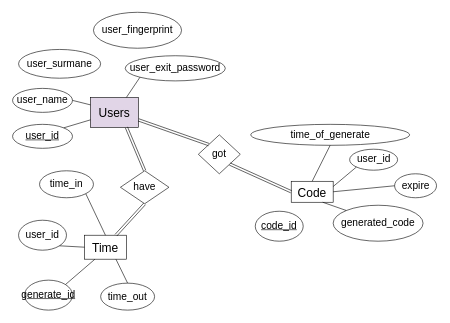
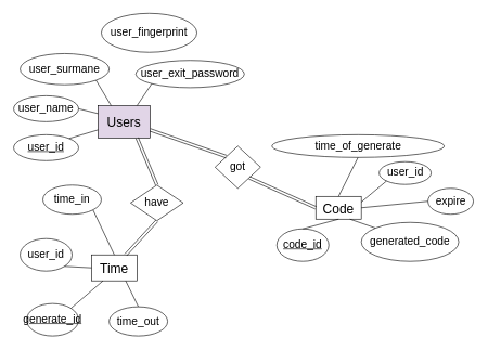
  <mxCell id="0" />
  <mxCell id="1" parent="0" />
  <mxCell id="2" value="&lt;font style=&quot;font-size: 20px&quot;&gt;Users&lt;/font&gt;" style="rounded=0;whiteSpace=wrap;html=1;fillColor=#e1d5e7;" parent="1" vertex="1"><mxGeometry x="150" y="162" width="80" height="50" as="geometry" /></mxCell>
  <mxCell id="3" value="&lt;u&gt;&lt;font style=&quot;font-size: 17px&quot;&gt;user_id&lt;/font&gt;&lt;/u&gt;" style="ellipse;whiteSpace=wrap;html=1;" parent="1" vertex="1"><mxGeometry x="20" y="207" width="100" height="40" as="geometry" /></mxCell>
  <mxCell id="4" value="&lt;font style=&quot;font-size: 17px&quot;&gt;user_name&lt;/font&gt;" style="ellipse;whiteSpace=wrap;html=1;" parent="1" vertex="1"><mxGeometry x="20" y="147" width="100" height="40" as="geometry" /></mxCell>
  <mxCell id="5" value="&lt;font style=&quot;font-size: 17px&quot;&gt;user_surmane&lt;/font&gt;" style="ellipse;whiteSpace=wrap;html=1;" parent="1" vertex="1"><mxGeometry x="30" y="82" width="137" height="48" as="geometry" /></mxCell>
  <mxCell id="6" value="&lt;font style=&quot;font-size: 17px&quot;&gt;user_fingerprint&lt;/font&gt;" style="ellipse;whiteSpace=wrap;html=1;" parent="1" vertex="1"><mxGeometry x="155" y="20" width="147" height="60" as="geometry" /></mxCell>
  <mxCell id="7" value="&lt;font style=&quot;font-size: 17px&quot;&gt;user_id&lt;/font&gt;" style="ellipse;whiteSpace=wrap;html=1;" parent="1" vertex="1"><mxGeometry x="30" y="367" width="80" height="50" as="geometry" /></mxCell>
  <mxCell id="8" value="&lt;font style=&quot;font-size: 20px&quot;&gt;Time&lt;/font&gt;" style="rounded=0;whiteSpace=wrap;html=1;" parent="1" vertex="1"><mxGeometry x="140" y="392" width="70" height="40" as="geometry" /></mxCell>
  <mxCell id="9" value="" style="endArrow=none;html=1;entryX=1;entryY=1;entryDx=0;entryDy=0;exitX=0;exitY=0.5;exitDx=0;exitDy=0;" parent="1" source="8" target="7" edge="1"><mxGeometry width="50" height="50" relative="1" as="geometry"><mxPoint x="250" y="282" as="sourcePoint" /><mxPoint x="40" y="432" as="targetPoint" /></mxGeometry></mxCell>
  <mxCell id="10" value="&lt;font style=&quot;font-size: 17px&quot;&gt;time_in&lt;/font&gt;" style="ellipse;whiteSpace=wrap;html=1;" parent="1" vertex="1"><mxGeometry x="65" y="284.5" width="90" height="45" as="geometry" /></mxCell>
  <mxCell id="11" value="&lt;font style=&quot;font-size: 17px&quot;&gt;time_out&lt;/font&gt;" style="ellipse;whiteSpace=wrap;html=1;" parent="1" vertex="1"><mxGeometry x="167" y="472" width="90" height="45" as="geometry" /></mxCell>
  <mxCell id="12" value="" style="endArrow=none;html=1;entryX=1;entryY=1;entryDx=0;entryDy=0;exitX=0.5;exitY=0;exitDx=0;exitDy=0;" parent="1" source="8" target="10" edge="1"><mxGeometry width="50" height="50" relative="1" as="geometry"><mxPoint x="50" y="462" as="sourcePoint" /><mxPoint x="100" y="412" as="targetPoint" /></mxGeometry></mxCell>
  <mxCell id="13" value="" style="endArrow=none;html=1;entryX=0.5;entryY=0;entryDx=0;entryDy=0;exitX=0.75;exitY=1;exitDx=0;exitDy=0;" parent="1" source="8" target="11" edge="1"><mxGeometry width="50" height="50" relative="1" as="geometry"><mxPoint x="220" y="452" as="sourcePoint" /><mxPoint x="270" y="402" as="targetPoint" /></mxGeometry></mxCell>
  <mxCell id="14" value="&lt;font style=&quot;font-size: 20px&quot;&gt;Code&lt;/font&gt;" style="rounded=0;whiteSpace=wrap;html=1;" parent="1" vertex="1"><mxGeometry x="485" y="302" width="70" height="35" as="geometry" /></mxCell>
  <mxCell id="15" value="&lt;u&gt;&lt;font style=&quot;font-size: 17px&quot;&gt;generate_id&lt;/font&gt;&lt;/u&gt;" style="ellipse;whiteSpace=wrap;html=1;" parent="1" vertex="1"><mxGeometry x="40" y="467" width="80" height="50" as="geometry" /></mxCell>
  <mxCell id="16" value="" style="endArrow=none;html=1;entryX=0.25;entryY=1;entryDx=0;entryDy=0;exitX=1;exitY=0;exitDx=0;exitDy=0;" parent="1" source="15" target="8" edge="1"><mxGeometry width="50" height="50" relative="1" as="geometry"><mxPoint x="160" y="522" as="sourcePoint" /><mxPoint x="210" y="472" as="targetPoint" /></mxGeometry></mxCell>
  <mxCell id="17" value="&lt;u&gt;&lt;font style=&quot;font-size: 17px&quot;&gt;code_id&lt;/font&gt;&lt;/u&gt;" style="ellipse;whiteSpace=wrap;html=1;" parent="1" vertex="1"><mxGeometry x="425" y="352" width="80" height="50" as="geometry" /></mxCell>
+ <mxCell id="18" value="" style="endArrow=none;html=1;entryX=0.5;entryY=1;entryDx=0;entryDy=0;exitX=0.5;exitY=0;exitDx=0;exitDy=0;" parent="1" source="17" target="14" edge="1"><mxGeometry width="50" height="50" relative="1" as="geometry"><mxPoint x="455" y="487" as="sourcePoint" /><mxPoint x="505" y="417" as="targetPoint" /></mxGeometry></mxCell>
  <mxCell id="19" value="&lt;font style=&quot;font-size: 17px&quot;&gt;generated_code&lt;/font&gt;" style="ellipse;whiteSpace=wrap;html=1;" parent="1" vertex="1"><mxGeometry x="555" y="342" width="150" height="60" as="geometry" /></mxCell>
  <mxCell id="20" value="" style="endArrow=none;html=1;entryX=0;entryY=0;entryDx=0;entryDy=0;exitX=0.75;exitY=1;exitDx=0;exitDy=0;" parent="1" source="14" target="19" edge="1"><mxGeometry width="50" height="50" relative="1" as="geometry"><mxPoint x="455" y="497" as="sourcePoint" /><mxPoint x="505" y="447" as="targetPoint" /></mxGeometry></mxCell>
  <mxCell id="21" value="&lt;font style=&quot;font-size: 17px&quot;&gt;expire&lt;/font&gt;" style="ellipse;whiteSpace=wrap;html=1;" parent="1" vertex="1"><mxGeometry x="657.5" y="289.5" width="70" height="40" as="geometry" /></mxCell>
  <mxCell id="22" value="" style="endArrow=none;html=1;entryX=0;entryY=0.5;entryDx=0;entryDy=0;exitX=1;exitY=0.5;exitDx=0;exitDy=0;" parent="1" source="14" target="21" edge="1"><mxGeometry width="50" height="50" relative="1" as="geometry"><mxPoint x="545" y="287" as="sourcePoint" /><mxPoint x="465" y="447" as="targetPoint" /></mxGeometry></mxCell>
  <mxCell id="23" value="" style="endArrow=none;html=1;entryX=1;entryY=0;entryDx=0;entryDy=0;exitX=0;exitY=0.75;exitDx=0;exitDy=0;" parent="1" source="2" target="3" edge="1"><mxGeometry width="50" height="50" relative="1" as="geometry"><mxPoint x="40" y="252" as="sourcePoint" /><mxPoint x="90" y="202" as="targetPoint" /></mxGeometry></mxCell>
  <mxCell id="24" value="" style="endArrow=none;html=1;entryX=0;entryY=0.25;entryDx=0;entryDy=0;exitX=1;exitY=0.5;exitDx=0;exitDy=0;" parent="1" source="4" target="2" edge="1"><mxGeometry width="50" height="50" relative="1" as="geometry"><mxPoint x="70" y="112" as="sourcePoint" /><mxPoint x="120" y="62" as="targetPoint" /></mxGeometry></mxCell>
+ <mxCell id="25" value="" style="endArrow=none;html=1;entryX=0.25;entryY=0;entryDx=0;entryDy=0;exitX=1;exitY=1;exitDx=0;exitDy=0;" parent="1" source="5" target="2" edge="1"><mxGeometry width="50" height="50" relative="1" as="geometry"><mxPoint x="180" y="92" as="sourcePoint" /><mxPoint x="230" y="42" as="targetPoint" /></mxGeometry></mxCell>
  <mxCell id="26" value="&lt;font style=&quot;font-size: 17px&quot;&gt;time_of_generate&lt;/font&gt;" style="ellipse;whiteSpace=wrap;html=1;" parent="1" vertex="1"><mxGeometry x="417.5" y="207" width="265" height="35" as="geometry" /></mxCell>
  <mxCell id="27" value="" style="endArrow=none;html=1;entryX=0.5;entryY=1;entryDx=0;entryDy=0;exitX=0.5;exitY=0;exitDx=0;exitDy=0;" parent="1" source="14" target="26" edge="1"><mxGeometry width="50" height="50" relative="1" as="geometry"><mxPoint x="595" y="247" as="sourcePoint" /><mxPoint x="645" y="197" as="targetPoint" /></mxGeometry></mxCell>
  <mxCell id="28" value="&lt;font style=&quot;font-size: 17px&quot;&gt;got&lt;/font&gt;" style="rhombus;whiteSpace=wrap;html=1;" parent="1" vertex="1"><mxGeometry x="330" y="224.5" width="70" height="65" as="geometry" /></mxCell>
  <mxCell id="29" value="" style="shape=link;html=1;entryX=0;entryY=0.5;entryDx=0;entryDy=0;exitX=1;exitY=1;exitDx=0;exitDy=0;" parent="1" source="28" target="14" edge="1"><mxGeometry width="50" height="50" relative="1" as="geometry"><mxPoint x="330" y="442" as="sourcePoint" /><mxPoint x="380" y="392" as="targetPoint" /></mxGeometry></mxCell>
  <mxCell id="30" value="&lt;font style=&quot;font-size: 17px&quot;&gt;user_exit_password&lt;/font&gt;" style="ellipse;whiteSpace=wrap;html=1;" parent="1" vertex="1"><mxGeometry x="208" y="92.5" width="167" height="42" as="geometry" /></mxCell>
  <mxCell id="31" value="" style="endArrow=none;html=1;entryX=0;entryY=1;entryDx=0;entryDy=0;exitX=0.75;exitY=0;exitDx=0;exitDy=0;" parent="1" source="2" target="30" edge="1"><mxGeometry width="50" height="50" relative="1" as="geometry"><mxPoint x="270" y="282" as="sourcePoint" /><mxPoint x="320" y="232" as="targetPoint" /></mxGeometry></mxCell>
  <mxCell id="32" value="" style="shape=link;html=1;entryX=0;entryY=0;entryDx=0;entryDy=0;exitX=1;exitY=0.75;exitDx=0;exitDy=0;" parent="1" source="2" target="28" edge="1"><mxGeometry width="50" height="50" relative="1" as="geometry"><mxPoint x="240" y="312" as="sourcePoint" /><mxPoint x="290" y="262" as="targetPoint" /></mxGeometry></mxCell>
  <mxCell id="33" value="" style="shape=link;html=1;entryX=0.75;entryY=1;entryDx=0;entryDy=0;exitX=0.5;exitY=0;exitDx=0;exitDy=0;" parent="1" source="34" target="2" edge="1"><mxGeometry width="50" height="50" relative="1" as="geometry"><mxPoint x="250" y="322" as="sourcePoint" /><mxPoint x="300" y="272" as="targetPoint" /></mxGeometry></mxCell>
  <mxCell id="34" value="&lt;font style=&quot;font-size: 17px&quot;&gt;have&lt;/font&gt;" style="rhombus;whiteSpace=wrap;html=1;" parent="1" vertex="1"><mxGeometry x="200" y="284.5" width="81" height="55" as="geometry" /></mxCell>
  <mxCell id="35" value="" style="shape=link;html=1;entryX=0.5;entryY=1;entryDx=0;entryDy=0;exitX=0.75;exitY=0;exitDx=0;exitDy=0;" parent="1" source="8" target="34" edge="1"><mxGeometry width="50" height="50" relative="1" as="geometry"><mxPoint x="250" y="422" as="sourcePoint" /><mxPoint x="300" y="372" as="targetPoint" /></mxGeometry></mxCell>
  <mxCell id="36" value="&lt;font style=&quot;font-size: 17px&quot;&gt;user_id&lt;/font&gt;" style="ellipse;whiteSpace=wrap;html=1;" vertex="1" parent="1"><mxGeometry x="582.5" y="248.5" width="80" height="35" as="geometry" /></mxCell>
  <mxCell id="37" value="" style="endArrow=none;html=1;entryX=0;entryY=1;entryDx=0;entryDy=0;exitX=1;exitY=0.25;exitDx=0;exitDy=0;" edge="1" parent="1" source="14" target="36"><mxGeometry width="50" height="50" relative="1" as="geometry"><mxPoint x="320" y="372" as="sourcePoint" /><mxPoint x="370" y="322" as="targetPoint" /></mxGeometry></mxCell>
